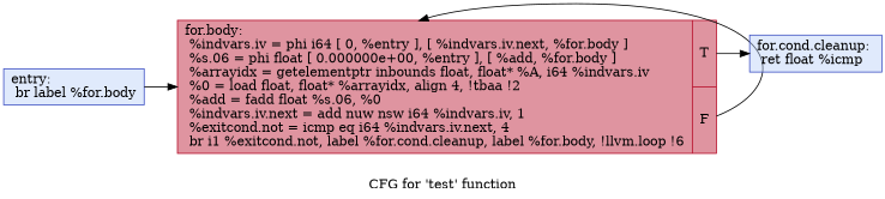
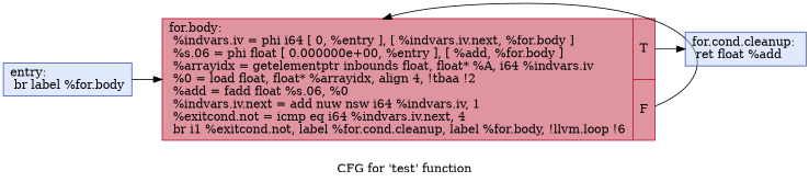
  digraph {
    label="CFG for 'test' function"
    rankdir=LR
    node [color="#3d50c3ff" fillcolor="#b9d0f970" shape=record style=filled]
    n1 [label="{entry:\l  br label %for.body\l}"]
    n2 [color="#b70d28ff" fillcolor="#b70d2870" label="{for.body:                                         \l  %indvars.iv = phi i64 [ 0, %entry ], [ %indvars.iv.next, %for.body ]\l  %s.06 = phi float [ 0.000000e+00, %entry ], [ %add, %for.body ]\l  %arrayidx = getelementptr inbounds float, float* %A, i64 %indvars.iv\l  %0 = load float, float* %arrayidx, align 4, !tbaa !2\l  %add = fadd float %s.06, %0\l  %indvars.iv.next = add nuw nsw i64 %indvars.iv, 1\l  %exitcond.not = icmp eq i64 %indvars.iv.next, 4\l  br i1 %exitcond.not, label %for.cond.cleanup, label %for.body, !llvm.loop !6\l|{<s0>T|<s1>F}}"]
-   n3 [label="{for.cond.cleanup:                                 \l  ret float %icmp\l}"]
+   n3 [label="{for.cond.cleanup:                                 \l  ret float %add\l}"]
    n1 -> n2
    n2 -> n2 [tailport=s1]
    n2 -> n3 [tailport=s0]
  }
